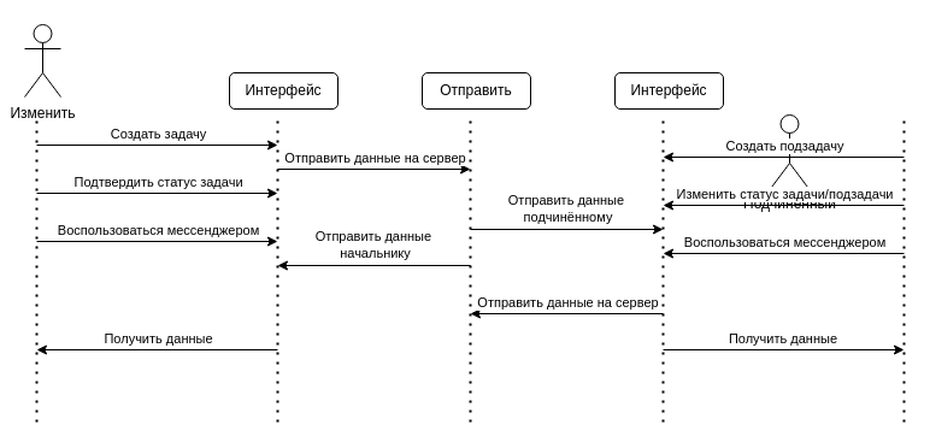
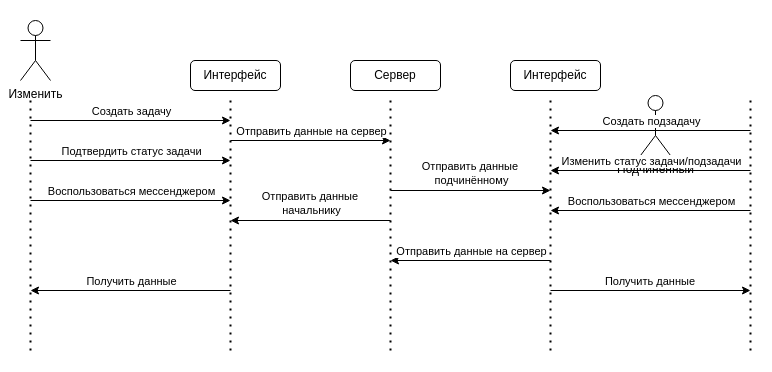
  <mxCell id="0" />
  <mxCell id="1" parent="0" />
  <mxCell id="2" value="" style="endArrow=none;dashed=1;html=1;dashPattern=1 3;strokeWidth=2;rounded=0;" parent="1" edge="1"><mxGeometry width="50" height="50" relative="1" as="geometry"><mxPoint x="30" y="350" as="sourcePoint" /><mxPoint x="30" y="100" as="targetPoint" /></mxGeometry></mxCell>
  <mxCell id="3" value="" style="endArrow=none;dashed=1;html=1;dashPattern=1 3;strokeWidth=2;rounded=0;" parent="1" edge="1"><mxGeometry width="50" height="50" relative="1" as="geometry"><mxPoint x="390" y="350" as="sourcePoint" /><mxPoint x="390" y="100" as="targetPoint" /></mxGeometry></mxCell>
  <mxCell id="4" value="" style="endArrow=none;dashed=1;html=1;dashPattern=1 3;strokeWidth=2;rounded=0;" parent="1" edge="1"><mxGeometry width="50" height="50" relative="1" as="geometry"><mxPoint x="750" y="350" as="sourcePoint" /><mxPoint x="750" y="100" as="targetPoint" /></mxGeometry></mxCell>
  <mxCell id="5" value="Изменить" style="shape=umlActor;verticalLabelPosition=bottom;verticalAlign=top;html=1;outlineConnect=0;" parent="1" vertex="1"><mxGeometry x="20" y="20" width="30" height="60" as="geometry" /></mxCell>
  <mxCell id="6" value="Подчинённый" style="shape=umlActor;verticalLabelPosition=bottom;verticalAlign=top;html=1;outlineConnect=0;" parent="1" vertex="1"><mxGeometry x="640" y="95" width="30" height="60" as="geometry" /></mxCell>
- <mxCell id="7" value="Отправить" style="rounded=1;whiteSpace=wrap;html=1;" parent="1" vertex="1"><mxGeometry x="350" y="60" width="90" height="30" as="geometry" /></mxCell>
+ <mxCell id="7" value="Сервер" style="rounded=1;whiteSpace=wrap;html=1;" parent="1" vertex="1"><mxGeometry x="350" y="60" width="90" height="30" as="geometry" /></mxCell>
  <mxCell id="8" value="" style="endArrow=classic;html=1;rounded=0;" parent="1" edge="1"><mxGeometry width="50" height="50" relative="1" as="geometry"><mxPoint x="30" y="120" as="sourcePoint" /><mxPoint x="230" y="120" as="targetPoint" /></mxGeometry></mxCell>
  <mxCell id="9" value="Создать задачу" style="edgeLabel;html=1;align=center;verticalAlign=middle;resizable=0;points=[];" parent="8" vertex="1" connectable="0"><mxGeometry relative="1" as="geometry"><mxPoint y="-10" as="offset" /></mxGeometry></mxCell>
  <mxCell id="10" value="" style="endArrow=classic;html=1;rounded=0;" parent="1" edge="1"><mxGeometry width="50" height="50" relative="1" as="geometry"><mxPoint x="30" y="160" as="sourcePoint" /><mxPoint x="230" y="160" as="targetPoint" /></mxGeometry></mxCell>
  <mxCell id="11" value="Подтвердить статус задачи" style="edgeLabel;html=1;align=center;verticalAlign=middle;resizable=0;points=[];" parent="10" vertex="1" connectable="0"><mxGeometry relative="1" as="geometry"><mxPoint y="-10" as="offset" /></mxGeometry></mxCell>
  <mxCell id="12" value="" style="endArrow=classic;html=1;rounded=0;" parent="1" edge="1"><mxGeometry width="50" height="50" relative="1" as="geometry"><mxPoint x="30" y="200" as="sourcePoint" /><mxPoint x="230" y="200" as="targetPoint" /></mxGeometry></mxCell>
  <mxCell id="13" value="Воспользоваться мессенджером" style="edgeLabel;html=1;align=center;verticalAlign=middle;resizable=0;points=[];" parent="12" vertex="1" connectable="0"><mxGeometry relative="1" as="geometry"><mxPoint y="-10" as="offset" /></mxGeometry></mxCell>
  <mxCell id="14" value="" style="endArrow=classic;html=1;rounded=0;" parent="1" edge="1"><mxGeometry width="50" height="50" relative="1" as="geometry"><mxPoint x="750" y="130" as="sourcePoint" /><mxPoint x="550" y="130" as="targetPoint" /></mxGeometry></mxCell>
  <mxCell id="15" value="Создать подзадачу" style="edgeLabel;html=1;align=center;verticalAlign=middle;resizable=0;points=[];" parent="14" vertex="1" connectable="0"><mxGeometry relative="1" as="geometry"><mxPoint y="-10" as="offset" /></mxGeometry></mxCell>
  <mxCell id="16" value="" style="endArrow=none;dashed=1;html=1;dashPattern=1 3;strokeWidth=2;rounded=0;" parent="1" edge="1"><mxGeometry width="50" height="50" relative="1" as="geometry"><mxPoint x="550" y="350" as="sourcePoint" /><mxPoint x="550" y="100" as="targetPoint" /></mxGeometry></mxCell>
  <mxCell id="17" value="Интерфейс" style="rounded=1;whiteSpace=wrap;html=1;" parent="1" vertex="1"><mxGeometry x="510" y="60" width="90" height="30" as="geometry" /></mxCell>
  <mxCell id="18" value="" style="endArrow=none;dashed=1;html=1;dashPattern=1 3;strokeWidth=2;rounded=0;" parent="1" edge="1"><mxGeometry width="50" height="50" relative="1" as="geometry"><mxPoint x="230" y="350" as="sourcePoint" /><mxPoint x="230" y="100" as="targetPoint" /></mxGeometry></mxCell>
  <mxCell id="19" value="Интерфейс" style="rounded=1;whiteSpace=wrap;html=1;" parent="1" vertex="1"><mxGeometry x="190" y="60" width="90" height="30" as="geometry" /></mxCell>
  <mxCell id="20" value="" style="endArrow=classic;html=1;rounded=0;" parent="1" edge="1"><mxGeometry width="50" height="50" relative="1" as="geometry"><mxPoint x="750" y="170" as="sourcePoint" /><mxPoint x="550" y="170" as="targetPoint" /></mxGeometry></mxCell>
  <mxCell id="21" value="Изменить статус задачи/подзадачи" style="edgeLabel;html=1;align=center;verticalAlign=middle;resizable=0;points=[];" parent="20" vertex="1" connectable="0"><mxGeometry relative="1" as="geometry"><mxPoint y="-10" as="offset" /></mxGeometry></mxCell>
  <mxCell id="22" value="" style="endArrow=classic;html=1;rounded=0;" parent="1" edge="1"><mxGeometry width="50" height="50" relative="1" as="geometry"><mxPoint x="750" y="210" as="sourcePoint" /><mxPoint x="550" y="210" as="targetPoint" /></mxGeometry></mxCell>
  <mxCell id="23" value="Воспользоваться мессенджером" style="edgeLabel;html=1;align=center;verticalAlign=middle;resizable=0;points=[];" parent="22" vertex="1" connectable="0"><mxGeometry relative="1" as="geometry"><mxPoint y="-10" as="offset" /></mxGeometry></mxCell>
  <mxCell id="24" value="" style="endArrow=classic;html=1;rounded=0;" parent="1" edge="1"><mxGeometry width="50" height="50" relative="1" as="geometry"><mxPoint x="230" y="140" as="sourcePoint" /><mxPoint x="390" y="140" as="targetPoint" /></mxGeometry></mxCell>
  <mxCell id="25" value="Отправить данные на сервер" style="edgeLabel;html=1;align=center;verticalAlign=middle;resizable=0;points=[];" parent="24" vertex="1" connectable="0"><mxGeometry relative="1" as="geometry"><mxPoint y="-10" as="offset" /></mxGeometry></mxCell>
  <mxCell id="26" value="" style="endArrow=classic;html=1;rounded=0;" parent="1" edge="1"><mxGeometry width="50" height="50" relative="1" as="geometry"><mxPoint x="390" y="190" as="sourcePoint" /><mxPoint x="550" y="190" as="targetPoint" /></mxGeometry></mxCell>
  <mxCell id="27" value="Отправить данные&amp;nbsp;&lt;br&gt;подчинённому" style="edgeLabel;html=1;align=center;verticalAlign=middle;resizable=0;points=[];" parent="26" vertex="1" connectable="0"><mxGeometry relative="1" as="geometry"><mxPoint y="-18" as="offset" /></mxGeometry></mxCell>
  <mxCell id="28" value="" style="endArrow=classic;html=1;rounded=0;" parent="1" edge="1"><mxGeometry width="50" height="50" relative="1" as="geometry"><mxPoint x="550" y="260" as="sourcePoint" /><mxPoint x="390" y="260" as="targetPoint" /></mxGeometry></mxCell>
  <mxCell id="29" value="Отправить данные на сервер" style="edgeLabel;html=1;align=center;verticalAlign=middle;resizable=0;points=[];" parent="28" vertex="1" connectable="0"><mxGeometry relative="1" as="geometry"><mxPoint y="-10" as="offset" /></mxGeometry></mxCell>
  <mxCell id="30" value="" style="endArrow=classic;html=1;rounded=0;" parent="1" edge="1"><mxGeometry width="50" height="50" relative="1" as="geometry"><mxPoint x="390" y="220" as="sourcePoint" /><mxPoint x="230" y="220" as="targetPoint" /></mxGeometry></mxCell>
  <mxCell id="31" value="Отправить данные&amp;nbsp;&lt;br&gt;начальнику" style="edgeLabel;html=1;align=center;verticalAlign=middle;resizable=0;points=[];" parent="30" vertex="1" connectable="0"><mxGeometry relative="1" as="geometry"><mxPoint y="-18" as="offset" /></mxGeometry></mxCell>
  <mxCell id="32" value="" style="endArrow=classic;html=1;rounded=0;" parent="1" edge="1"><mxGeometry width="50" height="50" relative="1" as="geometry"><mxPoint x="550" y="290" as="sourcePoint" /><mxPoint x="750" y="290" as="targetPoint" /></mxGeometry></mxCell>
  <mxCell id="33" value="Получить данные&amp;nbsp;" style="edgeLabel;html=1;align=center;verticalAlign=middle;resizable=0;points=[];" parent="32" vertex="1" connectable="0"><mxGeometry relative="1" as="geometry"><mxPoint y="-10" as="offset" /></mxGeometry></mxCell>
  <mxCell id="34" value="" style="endArrow=classic;html=1;rounded=0;" parent="1" edge="1"><mxGeometry width="50" height="50" relative="1" as="geometry"><mxPoint x="230" y="290" as="sourcePoint" /><mxPoint x="30" y="290" as="targetPoint" /></mxGeometry></mxCell>
  <mxCell id="35" value="Получить данные" style="edgeLabel;html=1;align=center;verticalAlign=middle;resizable=0;points=[];" parent="34" vertex="1" connectable="0"><mxGeometry relative="1" as="geometry"><mxPoint y="-10" as="offset" /></mxGeometry></mxCell>
